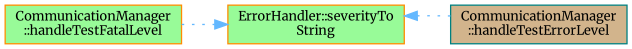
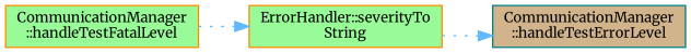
  digraph {
    fontname=Merriweather
    rankdir=LR
    node [color=darkorange fillcolor=palegreen fontname=Merriweather fontsize=10 shape=box style=filled]
    edge [arrowhead=normal color=steelblue1 fontname=Merriweather fontsize=10 labelfontname=Helvetica labelfontsize=10 style=dotted]
    n1 [fontcolor=black height=0.2 label="CommunicationManager\l::handleTestFatalLevel" width=0.4]
    n2 [height=0.2 label="ErrorHandler::severityTo\lString" width=0.4]
    n3 [color=teal fillcolor=tan height=0.2 label="CommunicationManager\l::handleTestErrorLevel" width=0.4]
    n1 -> n2
-   n3 -> n2
+   n2 -> n3
  }
